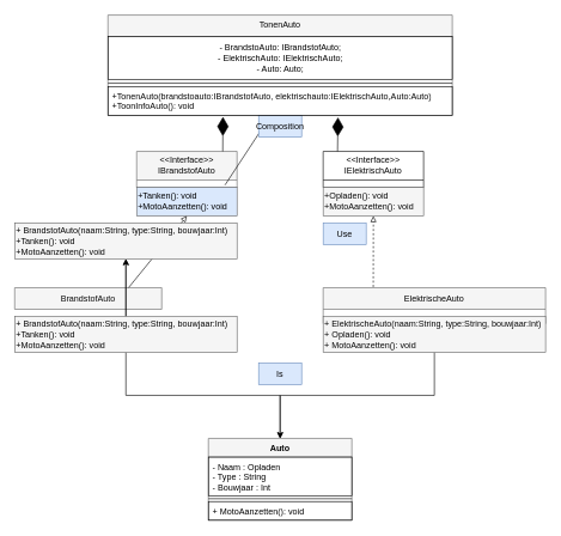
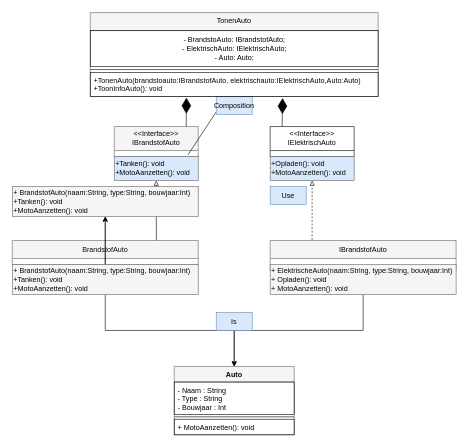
  <mxCell id="0" />
  <mxCell id="1" parent="0" />
  <mxCell id="2" value="&lt;font color=&quot;#030303&quot;&gt;&amp;lt;&amp;lt;Interface&amp;gt;&amp;gt;&lt;br&gt;IBrandstofAuto&lt;/font&gt;" style="swimlane;fontStyle=0;childLayout=stackLayout;horizontal=1;startSize=40;horizontalStack=0;resizeParent=1;resizeParentMax=0;resizeLast=0;collapsible=1;marginBottom=0;whiteSpace=wrap;html=1;strokeColor=#666666;fillColor=#f5f5f5;fontColor=#333333;" parent="1" vertex="1"><mxGeometry x="190" y="210" width="140" height="50" as="geometry" /></mxCell>
  <mxCell id="3" value="" style="edgeStyle=none;html=1;strokeColor=#030303;fontColor=#000000;exitX=0.879;exitY=-0.075;exitDx=0;exitDy=0;exitPerimeter=0;" edge="1" parent="1" source="4" target="25"><mxGeometry relative="1" as="geometry" /></mxCell>
  <mxCell id="4" value="&lt;font color=&quot;#000000&quot;&gt;+Tanken(): void&lt;br&gt;+MotoAanzetten(): void&lt;/font&gt;" style="rounded=0;whiteSpace=wrap;html=1;align=left;strokeColor=#666666;fillColor=#dae8fc;fontColor=#333333;" parent="1" vertex="1"><mxGeometry x="190" y="260" width="140" height="40" as="geometry" /></mxCell>
  <mxCell id="5" value="&lt;font color=&quot;#000000&quot;&gt;&amp;lt;&amp;lt;Interface&amp;gt;&amp;gt;&lt;br&gt;IElektrischAuto&lt;/font&gt;" style="swimlane;fontStyle=0;childLayout=stackLayout;horizontal=1;startSize=40;horizontalStack=0;resizeParent=1;resizeParentMax=0;resizeLast=0;collapsible=1;marginBottom=0;whiteSpace=wrap;html=1;strokeColor=#030303;fillColor=#FFFFFF;" parent="1" vertex="1"><mxGeometry x="450" y="210" width="140" height="50" as="geometry" /></mxCell>
- <mxCell id="6" value="&lt;font color=&quot;#080808&quot;&gt;+Opladen(): void&lt;br&gt;+MotoAanzetten(): void&lt;/font&gt;" style="rounded=0;whiteSpace=wrap;html=1;align=left;fillColor=#f5f5f5;fontColor=#333333;strokeColor=#666666;" parent="1" vertex="1"><mxGeometry x="450" y="260" width="140" height="40" as="geometry" /></mxCell>
- <mxCell id="7" value="&lt;font color=&quot;#0a0a0a&quot;&gt;BrandstofAuto&lt;/font&gt;" style="swimlane;fontStyle=0;childLayout=stackLayout;horizontal=1;startSize=30;horizontalStack=0;resizeParent=1;resizeParentMax=0;resizeLast=0;collapsible=1;marginBottom=0;whiteSpace=wrap;html=1;strokeColor=#666666;fillColor=#f5f5f5;fontColor=#333333;" parent="1" vertex="1"><mxGeometry x="20" y="400" width="205" height="30" as="geometry" /></mxCell>
+ <mxCell id="6" value="&lt;font color=&quot;#080808&quot;&gt;+Opladen(): void&lt;br&gt;+MotoAanzetten(): void&lt;/font&gt;" style="rounded=0;whiteSpace=wrap;html=1;align=left;fillColor=#dae8fc;fontColor=#333333;strokeColor=#666666;" parent="1" vertex="1"><mxGeometry x="450" y="260" width="140" height="40" as="geometry" /></mxCell>
+ <mxCell id="7" value="&lt;font color=&quot;#0a0a0a&quot;&gt;BrandstofAuto&lt;/font&gt;" style="swimlane;fontStyle=0;childLayout=stackLayout;horizontal=1;startSize=30;horizontalStack=0;resizeParent=1;resizeParentMax=0;resizeLast=0;collapsible=1;marginBottom=0;whiteSpace=wrap;html=1;strokeColor=#666666;fillColor=#f5f5f5;fontColor=#333333;" parent="1" vertex="1"><mxGeometry x="20" y="400" width="310" height="40" as="geometry" /></mxCell>
  <mxCell id="8" style="edgeStyle=orthogonalEdgeStyle;rounded=0;orthogonalLoop=1;jettySize=auto;html=1;entryX=0.5;entryY=0;entryDx=0;entryDy=0;strokeColor=#030303;" parent="1" source="11" target="26" edge="1"><mxGeometry relative="1" as="geometry" /></mxCell>
  <mxCell id="9" value="" style="edgeStyle=none;html=1;strokeColor=#030303;fontColor=#050505;" edge="1" parent="1" source="11" target="31"><mxGeometry relative="1" as="geometry" /></mxCell>
  <mxCell id="10" value="" style="edgeStyle=none;html=1;strokeColor=#030303;fontColor=#050505;" edge="1" parent="1" source="11" target="31"><mxGeometry relative="1" as="geometry" /></mxCell>
  <mxCell id="11" value="&lt;font color=&quot;#050505&quot;&gt;+ BrandstofAuto(naam:String, type:String, bouwjaar:Int)&lt;br&gt;+Tanken(): void&lt;br&gt;+MotoAanzetten(): void&lt;/font&gt;" style="rounded=0;whiteSpace=wrap;html=1;align=left;strokeColor=#666666;fillColor=#f5f5f5;fontColor=#333333;" parent="1" vertex="1"><mxGeometry x="20" y="440" width="310" height="50" as="geometry" /></mxCell>
- <mxCell id="12" value="&lt;font color=&quot;#000000&quot;&gt;ElektrischeAuto&lt;/font&gt;" style="swimlane;fontStyle=0;childLayout=stackLayout;horizontal=1;startSize=30;horizontalStack=0;resizeParent=1;resizeParentMax=0;resizeLast=0;collapsible=1;marginBottom=0;whiteSpace=wrap;html=1;strokeColor=#666666;fillColor=#f5f5f5;fontColor=#333333;" parent="1" vertex="1"><mxGeometry x="450" y="400" width="310" height="50" as="geometry" /></mxCell>
+ <mxCell id="12" value="&lt;font color=&quot;#000000&quot;&gt;IBrandstofAuto&lt;/font&gt;" style="swimlane;fontStyle=0;childLayout=stackLayout;horizontal=1;startSize=30;horizontalStack=0;resizeParent=1;resizeParentMax=0;resizeLast=0;collapsible=1;marginBottom=0;whiteSpace=wrap;html=1;strokeColor=#666666;fillColor=#f5f5f5;fontColor=#333333;" parent="1" vertex="1"><mxGeometry x="450" y="400" width="310" height="50" as="geometry" /></mxCell>
  <mxCell id="13" style="edgeStyle=orthogonalEdgeStyle;rounded=0;orthogonalLoop=1;jettySize=auto;html=1;entryX=0.5;entryY=0;entryDx=0;entryDy=0;strokeColor=#030303;" parent="1" source="14" target="26" edge="1"><mxGeometry relative="1" as="geometry" /></mxCell>
  <mxCell id="14" value="&lt;font color=&quot;#080808&quot;&gt;+ ElektrischeAuto(naam:String, type:String, bouwjaar:Int)&lt;br&gt;+ Opladen(): void&lt;br&gt;+ MotoAanzetten(): void&lt;/font&gt;" style="rounded=0;whiteSpace=wrap;html=1;align=left;strokeColor=#666666;fillColor=#f5f5f5;fontColor=#333333;" parent="1" vertex="1"><mxGeometry x="450" y="440" width="310" height="50" as="geometry" /></mxCell>
  <mxCell id="15" value="" style="endArrow=diamondThin;endFill=1;endSize=24;html=1;rounded=0;entryX=0.668;entryY=1.062;entryDx=0;entryDy=0;entryPerimeter=0;strokeColor=#030303;" parent="1" target="25" edge="1"><mxGeometry width="160" relative="1" as="geometry"><mxPoint x="470" y="210" as="sourcePoint" /><mxPoint x="470" y="110" as="targetPoint" /></mxGeometry></mxCell>
  <mxCell id="16" value="" style="endArrow=diamondThin;endFill=1;endSize=24;html=1;rounded=0;entryX=0.334;entryY=1.046;entryDx=0;entryDy=0;entryPerimeter=0;strokeColor=#030303;" parent="1" target="25" edge="1"><mxGeometry width="160" relative="1" as="geometry"><mxPoint x="310" y="210" as="sourcePoint" /><mxPoint x="310" y="110" as="targetPoint" /></mxGeometry></mxCell>
  <mxCell id="17" value="" style="endArrow=block;html=1;rounded=0;entryX=0.5;entryY=1;entryDx=0;entryDy=0;exitX=0.775;exitY=-0.009;exitDx=0;exitDy=0;exitPerimeter=0;dashed=0;endFill=0;strokeColor=#030303;" parent="1" source="7" target="4" edge="1"><mxGeometry width="50" height="50" relative="1" as="geometry"><mxPoint x="260" y="390" as="sourcePoint" /><mxPoint x="310" y="340" as="targetPoint" /></mxGeometry></mxCell>
  <mxCell id="18" value="" style="endArrow=block;html=1;rounded=0;entryX=0.5;entryY=1;entryDx=0;entryDy=0;exitX=0.775;exitY=-0.009;exitDx=0;exitDy=0;exitPerimeter=0;dashed=1;endFill=0;strokeColor=#030303;" parent="1" target="6" edge="1"><mxGeometry width="50" height="50" relative="1" as="geometry"><mxPoint x="519.85" y="399" as="sourcePoint" /><mxPoint x="519.85" y="320" as="targetPoint" /></mxGeometry></mxCell>
  <mxCell id="19" value="Use" style="text;html=1;align=center;verticalAlign=middle;whiteSpace=wrap;rounded=0;strokeColor=#030303;" parent="1" vertex="1"><mxGeometry x="250" y="320" width="60" height="30" as="geometry" /></mxCell>
  <mxCell id="20" value="&lt;font color=&quot;#000000&quot;&gt;Use&lt;/font&gt;" style="text;html=1;align=center;verticalAlign=middle;whiteSpace=wrap;rounded=0;strokeColor=#6c8ebf;fillColor=#dae8fc;" parent="1" vertex="1"><mxGeometry x="450" y="310" width="60" height="30" as="geometry" /></mxCell>
  <mxCell id="21" value="&lt;font color=&quot;#050505&quot;&gt;Composition&lt;/font&gt;" style="text;html=1;align=center;verticalAlign=middle;whiteSpace=wrap;rounded=0;strokeColor=#6c8ebf;fillColor=#dae8fc;" parent="1" vertex="1"><mxGeometry x="360" y="160" width="60" height="30" as="geometry" /></mxCell>
  <mxCell id="22" value="&lt;font style=&quot;font-weight: normal;&quot; color=&quot;#030303&quot;&gt;TonenAuto&lt;/font&gt;" style="swimlane;fontStyle=1;align=center;verticalAlign=top;childLayout=stackLayout;horizontal=1;startSize=30;horizontalStack=0;resizeParent=1;resizeParentMax=0;resizeLast=0;collapsible=1;marginBottom=0;whiteSpace=wrap;html=1;strokeColor=#666666;fillColor=#f5f5f5;fontColor=#333333;" parent="1" vertex="1"><mxGeometry x="150" y="20" width="480" height="140" as="geometry" /></mxCell>
  <mxCell id="23" value="&lt;font color=&quot;#000000&quot;&gt;- BrandstoAuto: IBrandstofAuto;&lt;br&gt;- ElektrischAuto: IElektrischAuto;&lt;br&gt;- Auto: Auto;&lt;/font&gt;" style="text;html=1;align=center;verticalAlign=middle;resizable=0;points=[];autosize=1;strokeColor=#030303;" parent="22" vertex="1"><mxGeometry y="30" width="480" height="60" as="geometry" /></mxCell>
  <mxCell id="24" value="" style="line;strokeWidth=1;align=left;verticalAlign=middle;spacingTop=-1;spacingLeft=3;spacingRight=3;rotatable=0;labelPosition=right;points=[];portConstraint=eastwest;strokeColor=#030303;" parent="22" vertex="1"><mxGeometry y="90" width="480" height="10" as="geometry" /></mxCell>
  <mxCell id="25" value="&lt;font color=&quot;#080808&quot;&gt;+TonenAuto(brandstoauto:IBrandstofAuto, elektrischauto:IElektrischAuto,&lt;span style=&quot;text-align: center;&quot;&gt;Auto:Auto&lt;/span&gt;)&lt;br&gt;+ToonInfoAuto(): void&lt;/font&gt;" style="text;align=left;verticalAlign=top;spacingLeft=4;spacingRight=4;overflow=hidden;rotatable=0;points=[[0,0.5],[1,0.5]];portConstraint=eastwest;whiteSpace=wrap;html=1;strokeColor=#030303;" parent="22" vertex="1"><mxGeometry y="100" width="480" height="40" as="geometry" /></mxCell>
  <mxCell id="26" value="&lt;font color=&quot;#030303&quot;&gt;Auto&lt;/font&gt;" style="swimlane;fontStyle=1;align=center;verticalAlign=top;childLayout=stackLayout;horizontal=1;startSize=26;horizontalStack=0;resizeParent=1;resizeParentMax=0;resizeLast=0;collapsible=1;marginBottom=0;whiteSpace=wrap;html=1;strokeColor=#666666;fillColor=#f5f5f5;fontColor=#333333;" parent="1" vertex="1"><mxGeometry x="290" y="610" width="200" height="114" as="geometry" /></mxCell>
- <mxCell id="27" value="&lt;font color=&quot;#000000&quot;&gt;- Naam : Opladen&lt;br style=&quot;border-color: var(--border-color);&quot;&gt;&lt;span style=&quot;&quot;&gt;- Type : String&amp;nbsp;&lt;/span&gt;&lt;br style=&quot;border-color: var(--border-color);&quot;&gt;&lt;span style=&quot;&quot;&gt;- Bouwjaar : Int&lt;/span&gt;&lt;/font&gt;" style="text;align=left;verticalAlign=top;spacingLeft=4;spacingRight=4;overflow=hidden;rotatable=0;points=[[0,0.5],[1,0.5]];portConstraint=eastwest;whiteSpace=wrap;html=1;strokeColor=#030303;" parent="26" vertex="1"><mxGeometry y="26" width="200" height="54" as="geometry" /></mxCell>
+ <mxCell id="27" value="&lt;font color=&quot;#000000&quot;&gt;- Naam : String&lt;br style=&quot;border-color: var(--border-color);&quot;&gt;&lt;span style=&quot;&quot;&gt;- Type : String&amp;nbsp;&lt;/span&gt;&lt;br style=&quot;border-color: var(--border-color);&quot;&gt;&lt;span style=&quot;&quot;&gt;- Bouwjaar : Int&lt;/span&gt;&lt;/font&gt;" style="text;align=left;verticalAlign=top;spacingLeft=4;spacingRight=4;overflow=hidden;rotatable=0;points=[[0,0.5],[1,0.5]];portConstraint=eastwest;whiteSpace=wrap;html=1;strokeColor=#030303;" parent="26" vertex="1"><mxGeometry y="26" width="200" height="54" as="geometry" /></mxCell>
  <mxCell id="28" value="" style="line;strokeWidth=1;align=left;verticalAlign=middle;spacingTop=-1;spacingLeft=3;spacingRight=3;rotatable=0;labelPosition=right;points=[];portConstraint=eastwest;strokeColor=#030303;" parent="26" vertex="1"><mxGeometry y="80" width="200" height="8" as="geometry" /></mxCell>
  <mxCell id="29" value="&lt;font color=&quot;#000000&quot;&gt;+ MotoAanzetten(): void&lt;/font&gt;" style="text;align=left;verticalAlign=top;spacingLeft=4;spacingRight=4;overflow=hidden;rotatable=0;points=[[0,0.5],[1,0.5]];portConstraint=eastwest;whiteSpace=wrap;html=1;strokeColor=#030303;" parent="26" vertex="1"><mxGeometry y="88" width="200" height="26" as="geometry" /></mxCell>
- <mxCell id="30" value="&lt;font color=&quot;#000000&quot;&gt;Is&lt;/font&gt;" style="text;html=1;align=center;verticalAlign=middle;whiteSpace=wrap;rounded=0;strokeColor=#6c8ebf;fillColor=#dae8fc;" parent="1" vertex="1"><mxGeometry x="360" y="505" width="60" height="30" as="geometry" /></mxCell>
+ <mxCell id="30" value="&lt;font color=&quot;#000000&quot;&gt;Is&lt;/font&gt;" style="text;html=1;align=center;verticalAlign=middle;whiteSpace=wrap;rounded=0;strokeColor=#6c8ebf;fillColor=#dae8fc;" parent="1" vertex="1"><mxGeometry x="360" y="520" width="60" height="30" as="geometry" /></mxCell>
  <mxCell id="31" value="&lt;font color=&quot;#050505&quot;&gt;+ BrandstofAuto(naam:String, type:String, bouwjaar:Int)&lt;br&gt;+Tanken(): void&lt;br&gt;+MotoAanzetten(): void&lt;/font&gt;" style="rounded=0;whiteSpace=wrap;html=1;align=left;strokeColor=#666666;fillColor=#f5f5f5;fontColor=#333333;" vertex="1" parent="1"><mxGeometry x="20" y="310" width="310" height="50" as="geometry" /></mxCell>
